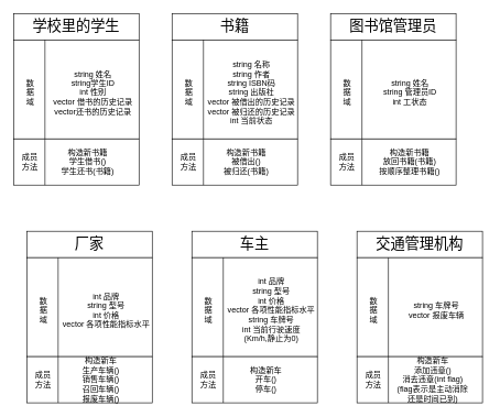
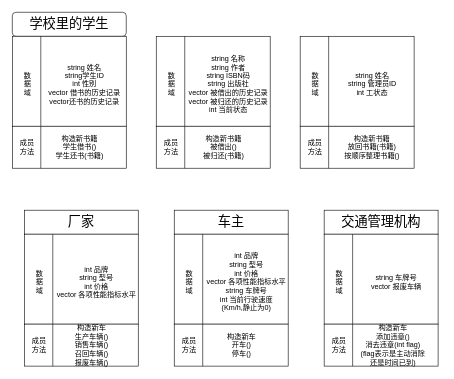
  <mxCell id="0" />
  <mxCell id="1" parent="0" />
- <mxCell id="2" value="&lt;span style=&quot;font-size: 22px&quot;&gt;学校里的学生&lt;/span&gt;" style="rounded=0;whiteSpace=wrap;html=1;" vertex="1" parent="1"><mxGeometry x="20" y="20" width="190" height="40" as="geometry" /></mxCell>
+ <mxCell id="2" value="&lt;span style=&quot;font-size: 22px&quot;&gt;学校里的学生&lt;/span&gt;" style="whiteSpace=wrap;html=1;rounded=1;" vertex="1" parent="1"><mxGeometry x="20" y="20" width="190" height="40" as="geometry" /></mxCell>
  <mxCell id="3" value="" style="rounded=0;whiteSpace=wrap;html=1;" vertex="1" parent="1"><mxGeometry x="20" y="60" width="190" height="150" as="geometry" /></mxCell>
  <mxCell id="4" value="" style="endArrow=none;html=1;exitX=0.25;exitY=1;exitDx=0;exitDy=0;entryX=0.25;entryY=0;entryDx=0;entryDy=0;" edge="1" parent="1" source="3" target="3"><mxGeometry width="50" height="50" relative="1" as="geometry"><mxPoint x="300" y="240" as="sourcePoint" /><mxPoint x="350" y="190" as="targetPoint" /></mxGeometry></mxCell>
  <mxCell id="5" value="数&lt;br&gt;据&lt;br&gt;域" style="text;html=1;resizable=0;autosize=1;align=center;verticalAlign=middle;points=[];fillColor=none;strokeColor=none;rounded=0;" vertex="1" parent="1"><mxGeometry x="30" y="115" width="30" height="50" as="geometry" /></mxCell>
  <mxCell id="6" value="string 姓名&lt;br&gt;string学生ID&lt;br&gt;int 性别&lt;br&gt;vector 借书的历史记录&lt;br&gt;vector还书的历史记录" style="text;html=1;resizable=0;autosize=1;align=center;verticalAlign=middle;points=[];fillColor=none;strokeColor=none;rounded=0;" vertex="1" parent="1"><mxGeometry x="70" y="100" width="140" height="80" as="geometry" /></mxCell>
  <mxCell id="7" value="" style="rounded=0;whiteSpace=wrap;html=1;" vertex="1" parent="1"><mxGeometry x="20" y="210" width="190" height="70" as="geometry" /></mxCell>
  <mxCell id="8" value="" style="endArrow=none;html=1;exitX=0.25;exitY=0;exitDx=0;exitDy=0;entryX=0.25;entryY=1;entryDx=0;entryDy=0;" edge="1" parent="1" source="7" target="7"><mxGeometry width="50" height="50" relative="1" as="geometry"><mxPoint x="270" y="270" as="sourcePoint" /><mxPoint x="350" y="190" as="targetPoint" /></mxGeometry></mxCell>
  <mxCell id="9" value="成员&lt;br&gt;方法" style="text;html=1;strokeColor=none;fillColor=none;align=center;verticalAlign=middle;whiteSpace=wrap;rounded=0;" vertex="1" parent="1"><mxGeometry x="25" y="235" width="40" height="20" as="geometry" /></mxCell>
  <mxCell id="10" value="构造新书籍&lt;br&gt;学生借书()&lt;br&gt;学生还书(书籍)" style="text;html=1;strokeColor=none;fillColor=none;align=center;verticalAlign=middle;whiteSpace=wrap;rounded=0;" vertex="1" parent="1"><mxGeometry x="90" y="235" width="85" height="20" as="geometry" /></mxCell>
- <mxCell id="11" value="&lt;span style=&quot;font-size: 22px&quot;&gt;书籍&lt;/span&gt;" style="rounded=0;whiteSpace=wrap;html=1;" vertex="1" parent="1"><mxGeometry x="260" y="20" width="190" height="40" as="geometry" /></mxCell>
  <mxCell id="12" value="" style="rounded=0;whiteSpace=wrap;html=1;" vertex="1" parent="1"><mxGeometry x="260" y="60" width="190" height="150" as="geometry" /></mxCell>
  <mxCell id="13" value="" style="endArrow=none;html=1;exitX=0.25;exitY=1;exitDx=0;exitDy=0;entryX=0.25;entryY=0;entryDx=0;entryDy=0;" edge="1" parent="1" source="12" target="12"><mxGeometry width="50" height="50" relative="1" as="geometry"><mxPoint x="540" y="240" as="sourcePoint" /><mxPoint x="590" y="190" as="targetPoint" /></mxGeometry></mxCell>
  <mxCell id="14" value="数&lt;br&gt;据&lt;br&gt;域" style="text;html=1;resizable=0;autosize=1;align=center;verticalAlign=middle;points=[];fillColor=none;strokeColor=none;rounded=0;" vertex="1" parent="1"><mxGeometry x="270" y="115" width="30" height="50" as="geometry" /></mxCell>
  <mxCell id="15" value="string 名称&lt;br&gt;string 作者&lt;br&gt;string ISBN码&lt;br&gt;string 出版社&lt;br&gt;vector 被借出的历史记录&lt;br&gt;vector 被归还的历史记录&lt;br&gt;int 当前状态" style="text;html=1;resizable=0;autosize=1;align=center;verticalAlign=middle;points=[];fillColor=none;strokeColor=none;rounded=0;" vertex="1" parent="1"><mxGeometry x="305" y="90" width="150" height="100" as="geometry" /></mxCell>
  <mxCell id="16" value="" style="rounded=0;whiteSpace=wrap;html=1;" vertex="1" parent="1"><mxGeometry x="260" y="210" width="190" height="70" as="geometry" /></mxCell>
  <mxCell id="17" value="" style="endArrow=none;html=1;exitX=0.25;exitY=0;exitDx=0;exitDy=0;entryX=0.25;entryY=1;entryDx=0;entryDy=0;" edge="1" parent="1" source="16" target="16"><mxGeometry width="50" height="50" relative="1" as="geometry"><mxPoint x="510" y="270" as="sourcePoint" /><mxPoint x="590" y="190" as="targetPoint" /></mxGeometry></mxCell>
  <mxCell id="18" value="成员&lt;br&gt;方法" style="text;html=1;strokeColor=none;fillColor=none;align=center;verticalAlign=middle;whiteSpace=wrap;rounded=0;" vertex="1" parent="1"><mxGeometry x="265" y="235" width="40" height="20" as="geometry" /></mxCell>
  <mxCell id="19" value="构造新书籍&lt;br&gt;被借出()&lt;br&gt;被归还(书籍)" style="text;html=1;strokeColor=none;fillColor=none;align=center;verticalAlign=middle;whiteSpace=wrap;rounded=0;" vertex="1" parent="1"><mxGeometry x="330" y="235" width="85" height="20" as="geometry" /></mxCell>
- <mxCell id="20" value="&lt;span style=&quot;font-size: 22px&quot;&gt;图书馆管理员&lt;/span&gt;" style="rounded=0;whiteSpace=wrap;html=1;" vertex="1" parent="1"><mxGeometry x="500" y="20" width="190" height="40" as="geometry" /></mxCell>
  <mxCell id="21" value="" style="rounded=0;whiteSpace=wrap;html=1;" vertex="1" parent="1"><mxGeometry x="500" y="60" width="190" height="150" as="geometry" /></mxCell>
  <mxCell id="22" value="" style="endArrow=none;html=1;exitX=0.25;exitY=1;exitDx=0;exitDy=0;entryX=0.25;entryY=0;entryDx=0;entryDy=0;" edge="1" source="21" target="21" parent="1"><mxGeometry width="50" height="50" relative="1" as="geometry"><mxPoint x="780" y="240" as="sourcePoint" /><mxPoint x="830" y="190" as="targetPoint" /></mxGeometry></mxCell>
  <mxCell id="23" value="数&lt;br&gt;据&lt;br&gt;域" style="text;html=1;resizable=0;autosize=1;align=center;verticalAlign=middle;points=[];fillColor=none;strokeColor=none;rounded=0;" vertex="1" parent="1"><mxGeometry x="510" y="115" width="30" height="50" as="geometry" /></mxCell>
  <mxCell id="24" value="string 姓名&lt;br&gt;string 管理员ID&lt;br&gt;int 工状态" style="text;html=1;resizable=0;autosize=1;align=center;verticalAlign=middle;points=[];fillColor=none;strokeColor=none;rounded=0;" vertex="1" parent="1"><mxGeometry x="570" y="115" width="100" height="50" as="geometry" /></mxCell>
  <mxCell id="25" value="" style="rounded=0;whiteSpace=wrap;html=1;" vertex="1" parent="1"><mxGeometry x="500" y="210" width="190" height="70" as="geometry" /></mxCell>
  <mxCell id="26" value="" style="endArrow=none;html=1;exitX=0.25;exitY=0;exitDx=0;exitDy=0;entryX=0.25;entryY=1;entryDx=0;entryDy=0;" edge="1" source="25" target="25" parent="1"><mxGeometry width="50" height="50" relative="1" as="geometry"><mxPoint x="750" y="270" as="sourcePoint" /><mxPoint x="830" y="190" as="targetPoint" /></mxGeometry></mxCell>
  <mxCell id="27" value="成员&lt;br&gt;方法" style="text;html=1;strokeColor=none;fillColor=none;align=center;verticalAlign=middle;whiteSpace=wrap;rounded=0;" vertex="1" parent="1"><mxGeometry x="505" y="235" width="40" height="20" as="geometry" /></mxCell>
  <mxCell id="28" value="构造新书籍&lt;br&gt;放回书籍(书籍)&lt;br&gt;按顺序整理书籍()" style="text;html=1;strokeColor=none;fillColor=none;align=center;verticalAlign=middle;whiteSpace=wrap;rounded=0;" vertex="1" parent="1"><mxGeometry x="570" y="235" width="100" height="20" as="geometry" /></mxCell>
  <mxCell id="29" value="&lt;span style=&quot;font-size: 22px&quot;&gt;厂家&lt;/span&gt;" style="rounded=0;whiteSpace=wrap;html=1;" vertex="1" parent="1"><mxGeometry x="40" y="350" width="190" height="40" as="geometry" /></mxCell>
  <mxCell id="30" value="" style="rounded=0;whiteSpace=wrap;html=1;" vertex="1" parent="1"><mxGeometry x="40" y="390" width="190" height="150" as="geometry" /></mxCell>
  <mxCell id="31" value="" style="endArrow=none;html=1;exitX=0.25;exitY=1;exitDx=0;exitDy=0;entryX=0.25;entryY=0;entryDx=0;entryDy=0;" edge="1" source="30" target="30" parent="1"><mxGeometry width="50" height="50" relative="1" as="geometry"><mxPoint x="320" y="570" as="sourcePoint" /><mxPoint x="370" y="520" as="targetPoint" /></mxGeometry></mxCell>
  <mxCell id="32" value="数&lt;br&gt;据&lt;br&gt;域" style="text;html=1;resizable=0;autosize=1;align=center;verticalAlign=middle;points=[];fillColor=none;strokeColor=none;rounded=0;" vertex="1" parent="1"><mxGeometry x="50" y="445" width="30" height="50" as="geometry" /></mxCell>
  <mxCell id="33" value="int 品牌&lt;br&gt;string 型号&lt;br&gt;int 价格&lt;br&gt;vector 各项性能指标水平" style="text;html=1;resizable=0;autosize=1;align=center;verticalAlign=middle;points=[];fillColor=none;strokeColor=none;rounded=0;" vertex="1" parent="1"><mxGeometry x="85" y="440" width="150" height="60" as="geometry" /></mxCell>
  <mxCell id="34" value="" style="rounded=0;whiteSpace=wrap;html=1;" vertex="1" parent="1"><mxGeometry x="40" y="540" width="190" height="70" as="geometry" /></mxCell>
  <mxCell id="35" value="" style="endArrow=none;html=1;exitX=0.25;exitY=0;exitDx=0;exitDy=0;entryX=0.25;entryY=1;entryDx=0;entryDy=0;" edge="1" source="34" target="34" parent="1"><mxGeometry width="50" height="50" relative="1" as="geometry"><mxPoint x="290" y="600" as="sourcePoint" /><mxPoint x="370" y="520" as="targetPoint" /></mxGeometry></mxCell>
  <mxCell id="36" value="成员&lt;br&gt;方法" style="text;html=1;strokeColor=none;fillColor=none;align=center;verticalAlign=middle;whiteSpace=wrap;rounded=0;" vertex="1" parent="1"><mxGeometry x="45" y="565" width="40" height="20" as="geometry" /></mxCell>
  <mxCell id="37" value="构造新车&lt;br&gt;生产车辆()&lt;br&gt;销售车辆()&lt;br&gt;召回车辆()&lt;br&gt;报废车辆()" style="text;html=1;strokeColor=none;fillColor=none;align=center;verticalAlign=middle;whiteSpace=wrap;rounded=0;" vertex="1" parent="1"><mxGeometry x="110" y="565" width="85" height="20" as="geometry" /></mxCell>
  <mxCell id="38" value="&lt;span style=&quot;font-size: 22px&quot;&gt;车主&lt;/span&gt;" style="rounded=0;whiteSpace=wrap;html=1;" vertex="1" parent="1"><mxGeometry x="290" y="350" width="190" height="40" as="geometry" /></mxCell>
  <mxCell id="39" value="" style="rounded=0;whiteSpace=wrap;html=1;" vertex="1" parent="1"><mxGeometry x="290" y="390" width="190" height="150" as="geometry" /></mxCell>
  <mxCell id="40" value="" style="endArrow=none;html=1;exitX=0.25;exitY=1;exitDx=0;exitDy=0;entryX=0.25;entryY=0;entryDx=0;entryDy=0;" edge="1" source="39" target="39" parent="1"><mxGeometry width="50" height="50" relative="1" as="geometry"><mxPoint x="570" y="570" as="sourcePoint" /><mxPoint x="620" y="520" as="targetPoint" /></mxGeometry></mxCell>
  <mxCell id="41" value="数&lt;br&gt;据&lt;br&gt;域" style="text;html=1;resizable=0;autosize=1;align=center;verticalAlign=middle;points=[];fillColor=none;strokeColor=none;rounded=0;" vertex="1" parent="1"><mxGeometry x="300" y="445" width="30" height="50" as="geometry" /></mxCell>
  <mxCell id="42" value="int 品牌&lt;br&gt;string 型号&lt;br&gt;int 价格&lt;br&gt;vector 各项性能指标水平&lt;br&gt;string 车牌号&lt;br&gt;int 当前行驶速度&lt;br&gt;(Km/h,静止为0)" style="text;html=1;resizable=0;autosize=1;align=center;verticalAlign=middle;points=[];fillColor=none;strokeColor=none;rounded=0;" vertex="1" parent="1"><mxGeometry x="335" y="420" width="150" height="100" as="geometry" /></mxCell>
  <mxCell id="43" value="" style="rounded=0;whiteSpace=wrap;html=1;" vertex="1" parent="1"><mxGeometry x="290" y="540" width="190" height="70" as="geometry" /></mxCell>
  <mxCell id="44" value="" style="endArrow=none;html=1;exitX=0.25;exitY=0;exitDx=0;exitDy=0;entryX=0.25;entryY=1;entryDx=0;entryDy=0;" edge="1" source="43" target="43" parent="1"><mxGeometry width="50" height="50" relative="1" as="geometry"><mxPoint x="540" y="600" as="sourcePoint" /><mxPoint x="620" y="520" as="targetPoint" /></mxGeometry></mxCell>
  <mxCell id="45" value="成员&lt;br&gt;方法" style="text;html=1;strokeColor=none;fillColor=none;align=center;verticalAlign=middle;whiteSpace=wrap;rounded=0;" vertex="1" parent="1"><mxGeometry x="295" y="565" width="40" height="20" as="geometry" /></mxCell>
  <mxCell id="46" value="构造新车&lt;br&gt;开车()&lt;br&gt;停车()" style="text;html=1;strokeColor=none;fillColor=none;align=center;verticalAlign=middle;whiteSpace=wrap;rounded=0;" vertex="1" parent="1"><mxGeometry x="360" y="565" width="85" height="20" as="geometry" /></mxCell>
  <mxCell id="47" value="&lt;span style=&quot;font-size: 22px&quot;&gt;交通管理机构&lt;/span&gt;" style="rounded=0;whiteSpace=wrap;html=1;" vertex="1" parent="1"><mxGeometry x="540" y="350" width="190" height="40" as="geometry" /></mxCell>
  <mxCell id="48" value="" style="rounded=0;whiteSpace=wrap;html=1;" vertex="1" parent="1"><mxGeometry x="540" y="390" width="190" height="150" as="geometry" /></mxCell>
  <mxCell id="49" value="" style="endArrow=none;html=1;exitX=0.25;exitY=1;exitDx=0;exitDy=0;entryX=0.25;entryY=0;entryDx=0;entryDy=0;" edge="1" source="48" target="48" parent="1"><mxGeometry width="50" height="50" relative="1" as="geometry"><mxPoint x="820" y="570" as="sourcePoint" /><mxPoint x="870" y="520" as="targetPoint" /></mxGeometry></mxCell>
  <mxCell id="50" value="数&lt;br&gt;据&lt;br&gt;域" style="text;html=1;resizable=0;autosize=1;align=center;verticalAlign=middle;points=[];fillColor=none;strokeColor=none;rounded=0;" vertex="1" parent="1"><mxGeometry x="550" y="445" width="30" height="50" as="geometry" /></mxCell>
  <mxCell id="51" value="string 车牌号&lt;br&gt;vector 报废车辆" style="text;html=1;resizable=0;autosize=1;align=center;verticalAlign=middle;points=[];fillColor=none;strokeColor=none;rounded=0;" vertex="1" parent="1"><mxGeometry x="585" y="455" width="150" height="30" as="geometry" /></mxCell>
  <mxCell id="52" value="" style="rounded=0;whiteSpace=wrap;html=1;" vertex="1" parent="1"><mxGeometry x="540" y="540" width="190" height="70" as="geometry" /></mxCell>
  <mxCell id="53" value="" style="endArrow=none;html=1;exitX=0.25;exitY=0;exitDx=0;exitDy=0;entryX=0.25;entryY=1;entryDx=0;entryDy=0;" edge="1" source="52" target="52" parent="1"><mxGeometry width="50" height="50" relative="1" as="geometry"><mxPoint x="790" y="600" as="sourcePoint" /><mxPoint x="870" y="520" as="targetPoint" /></mxGeometry></mxCell>
  <mxCell id="54" value="成员&lt;br&gt;方法" style="text;html=1;strokeColor=none;fillColor=none;align=center;verticalAlign=middle;whiteSpace=wrap;rounded=0;" vertex="1" parent="1"><mxGeometry x="545" y="565" width="40" height="20" as="geometry" /></mxCell>
  <mxCell id="55" value="构造新车&lt;br&gt;添加违章()&lt;br&gt;消去违章(int flag)&lt;br&gt;(flag表示是主动消除还是时间已到)" style="text;html=1;strokeColor=none;fillColor=none;align=center;verticalAlign=middle;whiteSpace=wrap;rounded=0;" vertex="1" parent="1"><mxGeometry x="600" y="565" width="110" height="20" as="geometry" /></mxCell>
